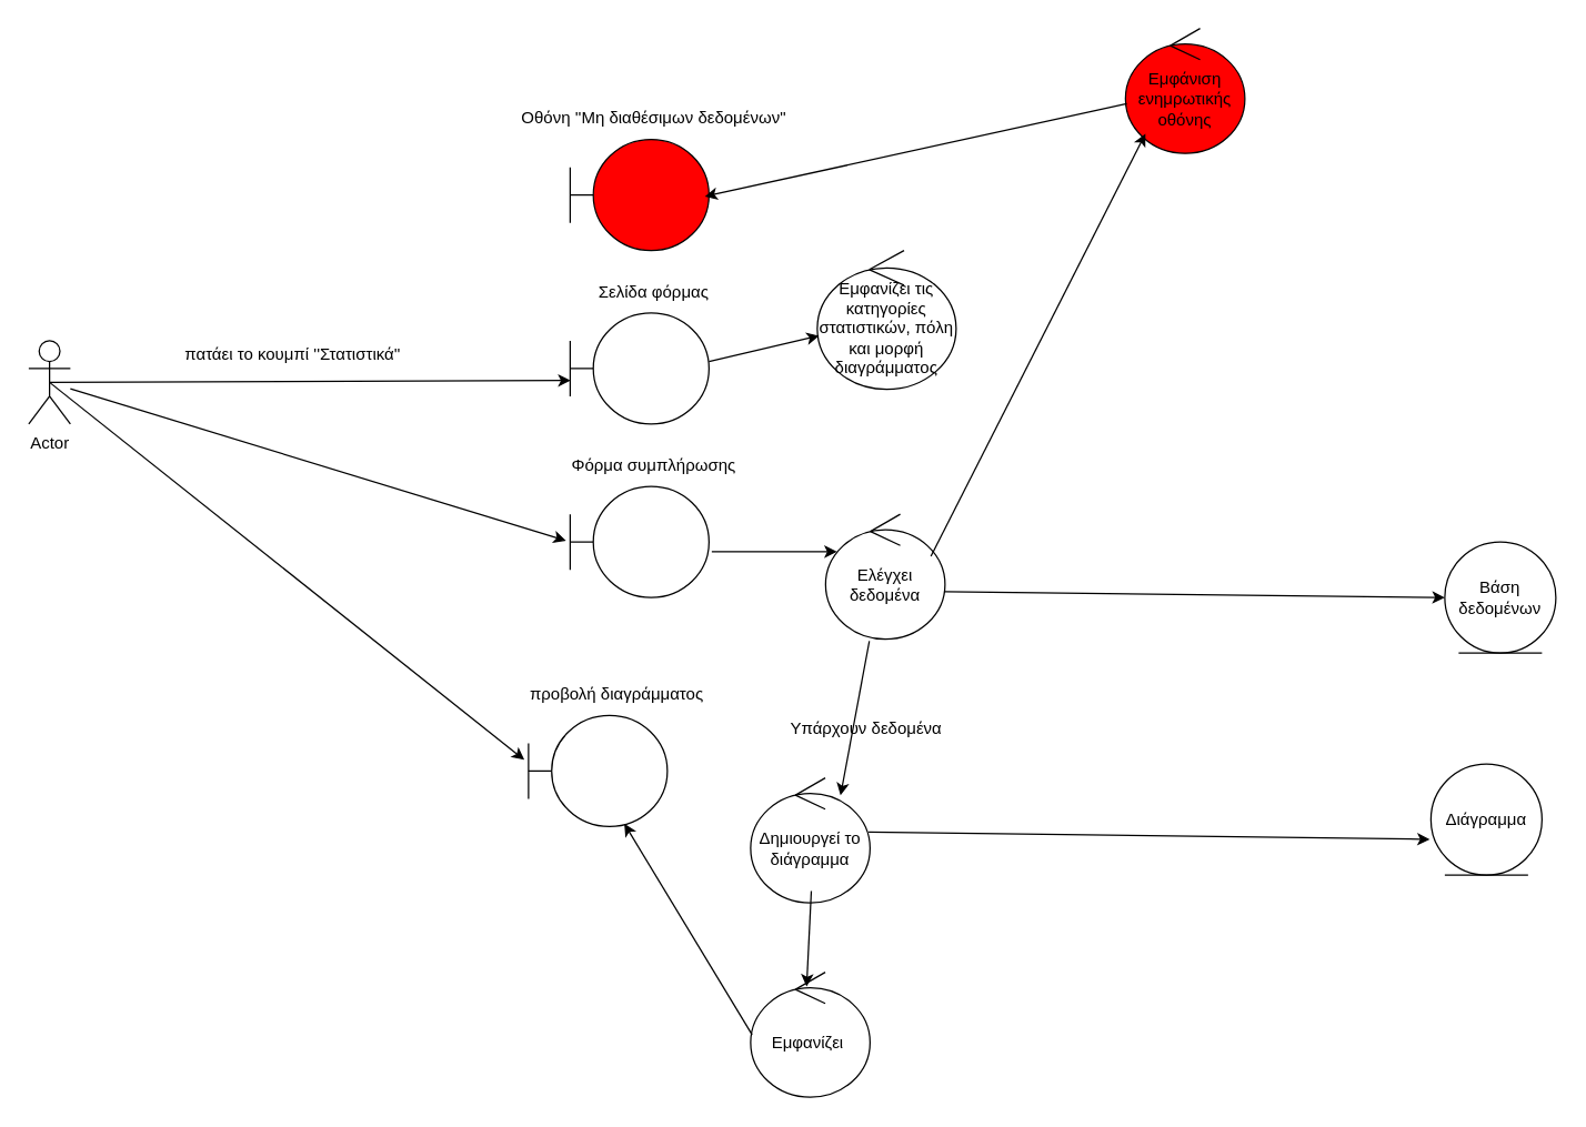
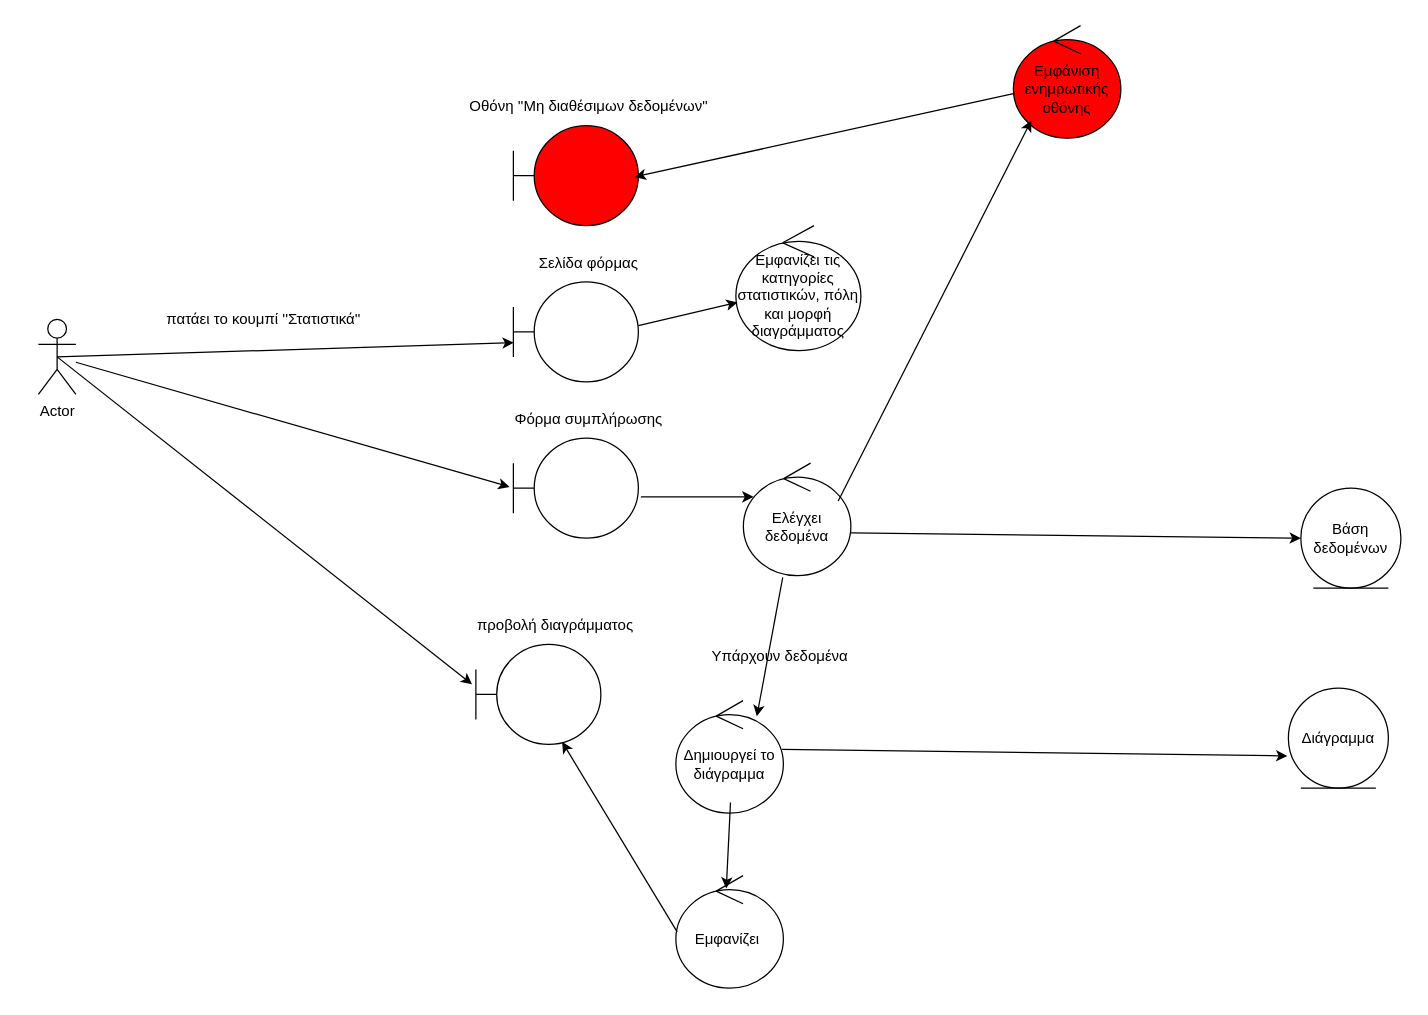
  <mxCell id="0" />
  <mxCell id="1" parent="0" />
- <mxCell id="2" value="Actor" style="shape=umlActor;verticalLabelPosition=bottom;verticalAlign=top;html=1;outlineConnect=0;" vertex="1" parent="1"><mxGeometry x="20" y="245" width="30" height="60" as="geometry" /></mxCell>
+ <mxCell id="2" value="Actor" style="shape=umlActor;verticalLabelPosition=bottom;verticalAlign=top;html=1;outlineConnect=0;" vertex="1" parent="1"><mxGeometry x="30" y="255" width="30" height="60" as="geometry" /></mxCell>
  <mxCell id="3" value="Εμφανίζει τις κατηγορίες στατιστικών, πόλη και μορφή διαγράμματος" style="ellipse;shape=umlControl;whiteSpace=wrap;html=1;" vertex="1" parent="1"><mxGeometry x="588" y="180" width="100" height="100" as="geometry" /></mxCell>
  <mxCell id="4" value="" style="shape=umlBoundary;whiteSpace=wrap;html=1;" vertex="1" parent="1"><mxGeometry x="410" y="225" width="100" height="80" as="geometry" /></mxCell>
  <mxCell id="5" value="Σελίδα φόρμας" style="text;html=1;align=center;verticalAlign=middle;resizable=0;points=[];autosize=1;strokeColor=none;fillColor=none;" vertex="1" parent="1"><mxGeometry x="420" y="195" width="100" height="30" as="geometry" /></mxCell>
  <mxCell id="6" value="" style="shape=umlBoundary;whiteSpace=wrap;html=1;" vertex="1" parent="1"><mxGeometry x="380" y="515" width="100" height="80" as="geometry" /></mxCell>
  <mxCell id="7" value="προβολή διαγράμματος&amp;nbsp;" style="text;html=1;align=center;verticalAlign=middle;resizable=0;points=[];autosize=1;strokeColor=none;fillColor=none;" vertex="1" parent="1"><mxGeometry x="370" y="485" width="150" height="30" as="geometry" /></mxCell>
  <mxCell id="8" value="Διάγραμμα" style="ellipse;shape=umlEntity;whiteSpace=wrap;html=1;" vertex="1" parent="1"><mxGeometry x="1030" y="550" width="80" height="80" as="geometry" /></mxCell>
  <mxCell id="9" value="Βάση δεδομένων" style="ellipse;shape=umlEntity;whiteSpace=wrap;html=1;" vertex="1" parent="1"><mxGeometry x="1040" y="390" width="80" height="80" as="geometry" /></mxCell>
  <mxCell id="10" value="Ελέγχει δεδομένα" style="ellipse;shape=umlControl;whiteSpace=wrap;html=1;" vertex="1" parent="1"><mxGeometry x="594" y="370" width="86" height="90" as="geometry" /></mxCell>
  <mxCell id="11" value="Δημιουργεί το διάγραμμα" style="ellipse;shape=umlControl;whiteSpace=wrap;html=1;" vertex="1" parent="1"><mxGeometry x="540" y="560" width="86" height="90" as="geometry" /></mxCell>
  <mxCell id="12" value="Υπάρχουν δεδομένα" style="text;html=1;align=center;verticalAlign=middle;resizable=0;points=[];autosize=1;strokeColor=none;fillColor=none;" vertex="1" parent="1"><mxGeometry x="558" y="510" width="130" height="30" as="geometry" /></mxCell>
  <mxCell id="13" value="Εμφανίζει&amp;nbsp;" style="ellipse;shape=umlControl;whiteSpace=wrap;html=1;" vertex="1" parent="1"><mxGeometry x="540" y="700" width="86" height="90" as="geometry" /></mxCell>
  <mxCell id="14" value="Εμφάνιση ενημρωτικής οθόνης" style="ellipse;shape=umlControl;whiteSpace=wrap;html=1;fillColor=#FF0000;" vertex="1" parent="1"><mxGeometry x="810" y="20" width="86" height="90" as="geometry" /></mxCell>
  <mxCell id="15" value="" style="shape=umlBoundary;whiteSpace=wrap;html=1;fillColor=#FF0000;" vertex="1" parent="1"><mxGeometry x="410" y="100" width="100" height="80" as="geometry" /></mxCell>
  <mxCell id="16" value="Οθόνη ''Μη διαθέσιμων δεδομένων&quot;" style="text;html=1;align=center;verticalAlign=middle;resizable=0;points=[];autosize=1;strokeColor=none;fillColor=none;" vertex="1" parent="1"><mxGeometry x="365" y="70" width="210" height="30" as="geometry" /></mxCell>
  <mxCell id="17" value="" style="endArrow=classic;html=1;rounded=0;exitX=0.5;exitY=0.5;exitDx=0;exitDy=0;exitPerimeter=0;entryX=0.003;entryY=0.608;entryDx=0;entryDy=0;entryPerimeter=0;" edge="1" parent="1" source="2" target="4"><mxGeometry width="50" height="50" relative="1" as="geometry"><mxPoint x="560" y="400" as="sourcePoint" /><mxPoint x="380" y="380" as="targetPoint" /></mxGeometry></mxCell>
  <mxCell id="18" value="" style="endArrow=classic;html=1;rounded=0;exitX=0.5;exitY=0.5;exitDx=0;exitDy=0;exitPerimeter=0;entryX=-0.03;entryY=0.4;entryDx=0;entryDy=0;entryPerimeter=0;" edge="1" parent="1" source="2" target="6"><mxGeometry width="50" height="50" relative="1" as="geometry"><mxPoint x="560" y="400" as="sourcePoint" /><mxPoint x="610" y="350" as="targetPoint" /></mxGeometry></mxCell>
  <mxCell id="19" value="" style="endArrow=classic;html=1;rounded=0;exitX=1;exitY=0.438;exitDx=0;exitDy=0;exitPerimeter=0;" edge="1" parent="1" source="4" target="3"><mxGeometry width="50" height="50" relative="1" as="geometry"><mxPoint x="560" y="400" as="sourcePoint" /><mxPoint x="579" y="210" as="targetPoint" /></mxGeometry></mxCell>
  <mxCell id="20" value="" style="endArrow=classic;html=1;rounded=0;entryX=0.094;entryY=0.3;entryDx=0;entryDy=0;entryPerimeter=0;exitX=1.02;exitY=0.588;exitDx=0;exitDy=0;exitPerimeter=0;" edge="1" parent="1" source="28" target="10"><mxGeometry width="50" height="50" relative="1" as="geometry"><mxPoint x="660" y="330" as="sourcePoint" /><mxPoint x="610" y="350" as="targetPoint" /></mxGeometry></mxCell>
  <mxCell id="21" value="" style="endArrow=classic;html=1;rounded=0;exitX=0.999;exitY=0.621;exitDx=0;exitDy=0;exitPerimeter=0;entryX=0;entryY=0.5;entryDx=0;entryDy=0;" edge="1" parent="1" source="10" target="9"><mxGeometry width="50" height="50" relative="1" as="geometry"><mxPoint x="560" y="400" as="sourcePoint" /><mxPoint x="610" y="350" as="targetPoint" /></mxGeometry></mxCell>
  <mxCell id="22" value="" style="endArrow=classic;html=1;rounded=0;exitX=0.988;exitY=0.433;exitDx=0;exitDy=0;exitPerimeter=0;entryX=-0.01;entryY=0.678;entryDx=0;entryDy=0;entryPerimeter=0;" edge="1" parent="1" source="11" target="8"><mxGeometry width="50" height="50" relative="1" as="geometry"><mxPoint x="560" y="400" as="sourcePoint" /><mxPoint x="610" y="350" as="targetPoint" /></mxGeometry></mxCell>
  <mxCell id="23" value="" style="endArrow=classic;html=1;rounded=0;exitX=0.508;exitY=0.905;exitDx=0;exitDy=0;exitPerimeter=0;entryX=0.469;entryY=0.115;entryDx=0;entryDy=0;entryPerimeter=0;" edge="1" parent="1" source="11" target="13"><mxGeometry width="50" height="50" relative="1" as="geometry"><mxPoint x="560" y="400" as="sourcePoint" /><mxPoint x="610" y="350" as="targetPoint" /></mxGeometry></mxCell>
  <mxCell id="24" value="" style="endArrow=classic;html=1;rounded=0;exitX=0.366;exitY=1.016;exitDx=0;exitDy=0;exitPerimeter=0;entryX=0.753;entryY=0.14;entryDx=0;entryDy=0;entryPerimeter=0;" edge="1" parent="1" source="10" target="11"><mxGeometry width="50" height="50" relative="1" as="geometry"><mxPoint x="560" y="400" as="sourcePoint" /><mxPoint x="610" y="350" as="targetPoint" /></mxGeometry></mxCell>
  <mxCell id="25" value="" style="endArrow=classic;html=1;rounded=0;exitX=0.882;exitY=0.337;exitDx=0;exitDy=0;exitPerimeter=0;entryX=0.167;entryY=0.843;entryDx=0;entryDy=0;entryPerimeter=0;" edge="1" parent="1" source="10" target="14"><mxGeometry width="50" height="50" relative="1" as="geometry"><mxPoint x="560" y="400" as="sourcePoint" /><mxPoint x="610" y="350" as="targetPoint" /></mxGeometry></mxCell>
  <mxCell id="26" value="πατάει το κουμπί ''Στατιστικά''" style="text;html=1;align=center;verticalAlign=middle;resizable=0;points=[];autosize=1;strokeColor=none;fillColor=none;" vertex="1" parent="1"><mxGeometry x="120" y="240" width="180" height="30" as="geometry" /></mxCell>
  <mxCell id="27" value="" style="endArrow=classic;html=1;rounded=0;entryX=-0.03;entryY=0.488;entryDx=0;entryDy=0;entryPerimeter=0;" edge="1" parent="1" source="2" target="28"><mxGeometry width="50" height="50" relative="1" as="geometry"><mxPoint x="150" y="350" as="sourcePoint" /><mxPoint x="510" y="359" as="targetPoint" /></mxGeometry></mxCell>
  <mxCell id="28" value="" style="shape=umlBoundary;whiteSpace=wrap;html=1;" vertex="1" parent="1"><mxGeometry x="410" y="350" width="100" height="80" as="geometry" /></mxCell>
  <mxCell id="29" value="Φόρμα συμπλήρωσης" style="text;html=1;align=center;verticalAlign=middle;resizable=0;points=[];autosize=1;strokeColor=none;fillColor=none;" vertex="1" parent="1"><mxGeometry x="400" y="320" width="140" height="30" as="geometry" /></mxCell>
  <mxCell id="30" value="" style="endArrow=classic;html=1;rounded=0;exitX=0.012;exitY=0.5;exitDx=0;exitDy=0;exitPerimeter=0;entryX=0.69;entryY=0.975;entryDx=0;entryDy=0;entryPerimeter=0;" edge="1" parent="1" source="13" target="6"><mxGeometry width="50" height="50" relative="1" as="geometry"><mxPoint x="484" y="660" as="sourcePoint" /><mxPoint x="480" y="729" as="targetPoint" /></mxGeometry></mxCell>
  <mxCell id="31" value="" style="endArrow=classic;html=1;rounded=0;entryX=0.97;entryY=0.513;entryDx=0;entryDy=0;entryPerimeter=0;" edge="1" parent="1" source="14" target="15"><mxGeometry width="50" height="50" relative="1" as="geometry"><mxPoint x="680" y="410" as="sourcePoint" /><mxPoint x="520" y="140" as="targetPoint" /></mxGeometry></mxCell>
